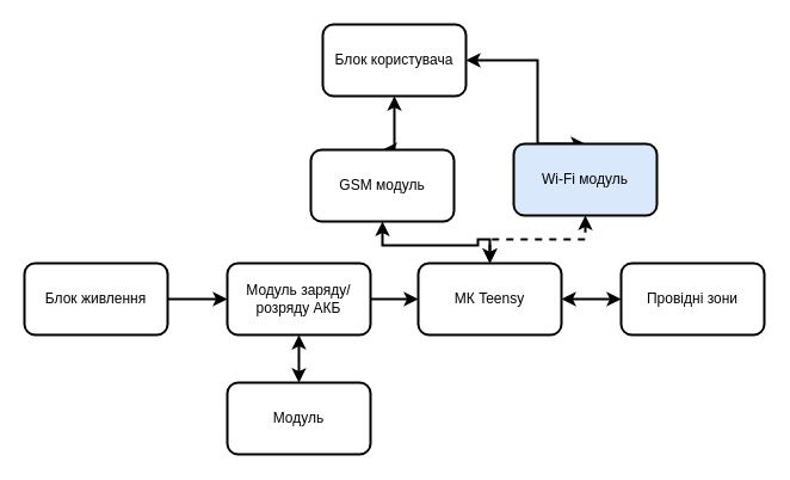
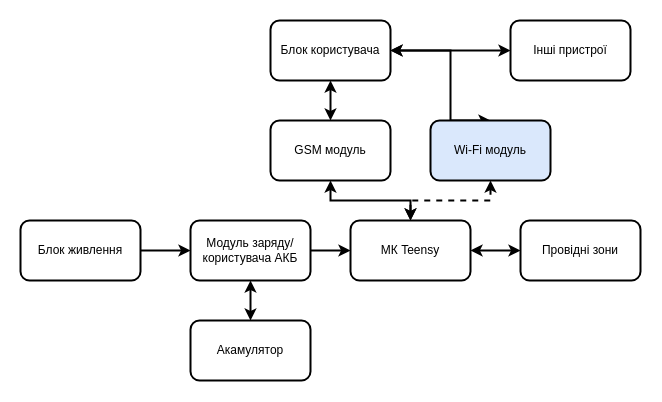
  <mxCell id="0" />
  <mxCell id="1" parent="0" />
  <mxCell id="2" value="" style="edgeStyle=orthogonalEdgeStyle;rounded=0;orthogonalLoop=1;jettySize=auto;html=1;startArrow=none;startFill=0;strokeWidth=2;" parent="1" source="3" target="11" edge="1"><mxGeometry relative="1" as="geometry" /></mxCell>
  <mxCell id="3" value="Блок живлення" style="rounded=1;whiteSpace=wrap;html=1;strokeWidth=2;" parent="1" vertex="1"><mxGeometry x="20" y="220" width="120" height="60" as="geometry" /></mxCell>
  <mxCell id="4" value="" style="edgeStyle=orthogonalEdgeStyle;rounded=0;orthogonalLoop=1;jettySize=auto;html=1;startArrow=classic;startFill=1;strokeWidth=2;entryX=0.5;entryY=0;entryDx=0;entryDy=0;" parent="1" source="5" target="7" edge="1"><mxGeometry relative="1" as="geometry"><mxPoint x="240" y="50" as="targetPoint" /><Array as="points"><mxPoint x="330" y="100" /><mxPoint x="330" y="100" /></Array></mxGeometry></mxCell>
  <mxCell id="5" value="Блок користувача" style="rounded=1;whiteSpace=wrap;html=1;strokeWidth=2;" parent="1" vertex="1"><mxGeometry x="270" y="20" width="120" height="60" as="geometry" /></mxCell>
  <mxCell id="6" value="" style="edgeStyle=orthogonalEdgeStyle;rounded=0;orthogonalLoop=1;jettySize=auto;html=1;startArrow=classic;startFill=1;strokeWidth=2;" parent="1" source="7" target="8" edge="1"><mxGeometry relative="1" as="geometry" /></mxCell>
- <mxCell id="7" value="GSM модуль" style="rounded=1;whiteSpace=wrap;html=1;strokeWidth=2;" parent="1" vertex="1"><mxGeometry x="260" y="125" width="120" height="60" as="geometry" /></mxCell>
+ <mxCell id="7" value="GSM модуль" style="rounded=1;whiteSpace=wrap;html=1;strokeWidth=2;" parent="1" vertex="1"><mxGeometry x="270" y="120" width="120" height="60" as="geometry" /></mxCell>
  <mxCell id="8" value="МК Teensy" style="rounded=1;whiteSpace=wrap;html=1;strokeWidth=2;" parent="1" vertex="1"><mxGeometry x="350" y="220" width="120" height="60" as="geometry" /></mxCell>
  <mxCell id="9" value="" style="edgeStyle=orthogonalEdgeStyle;rounded=0;orthogonalLoop=1;jettySize=auto;html=1;startArrow=none;startFill=0;strokeWidth=2;" parent="1" source="11" target="8" edge="1"><mxGeometry relative="1" as="geometry" /></mxCell>
  <mxCell id="10" value="" style="edgeStyle=orthogonalEdgeStyle;rounded=0;orthogonalLoop=1;jettySize=auto;html=1;startArrow=classic;startFill=1;strokeWidth=2;" parent="1" source="11" target="12" edge="1"><mxGeometry relative="1" as="geometry" /></mxCell>
- <mxCell id="11" value="Модуль заряду/розряду АКБ" style="rounded=1;whiteSpace=wrap;html=1;strokeWidth=2;" parent="1" vertex="1"><mxGeometry x="190" y="220" width="120" height="60" as="geometry" /></mxCell>
- <mxCell id="12" value="Модуль" style="rounded=1;whiteSpace=wrap;html=1;strokeWidth=2;" parent="1" vertex="1"><mxGeometry x="190" y="320" width="120" height="60" as="geometry" /></mxCell>
+ <mxCell id="11" value="Модуль заряду/користувача АКБ" style="rounded=1;whiteSpace=wrap;html=1;strokeWidth=2;" parent="1" vertex="1"><mxGeometry x="190" y="220" width="120" height="60" as="geometry" /></mxCell>
+ <mxCell id="12" value="Акамулятор" style="rounded=1;whiteSpace=wrap;html=1;strokeWidth=2;" parent="1" vertex="1"><mxGeometry x="190" y="320" width="120" height="60" as="geometry" /></mxCell>
  <mxCell id="13" value="" style="edgeStyle=orthogonalEdgeStyle;rounded=0;orthogonalLoop=1;jettySize=auto;html=1;startArrow=classic;startFill=1;strokeWidth=2;" parent="1" target="8" edge="1"><mxGeometry relative="1" as="geometry"><mxPoint x="520" y="250" as="sourcePoint" /><Array as="points"><mxPoint x="510" y="250" /><mxPoint x="510" y="250" /></Array></mxGeometry></mxCell>
  <mxCell id="14" value="Провідні зони" style="rounded=1;whiteSpace=wrap;html=1;strokeWidth=2;" parent="1" vertex="1"><mxGeometry x="520" y="220" width="120" height="60" as="geometry" /></mxCell>
  <mxCell id="15" value="" style="edgeStyle=orthogonalEdgeStyle;rounded=0;orthogonalLoop=1;jettySize=auto;html=1;startArrow=classic;startFill=1;strokeWidth=2;entryX=1;entryY=0.5;entryDx=0;entryDy=0;exitX=0.5;exitY=0;exitDx=0;exitDy=0;" parent="1" source="17" target="5" edge="1"><mxGeometry relative="1" as="geometry"><Array as="points"><mxPoint x="450" y="120" /><mxPoint x="450" y="50" /></Array></mxGeometry></mxCell>
  <mxCell id="16" value="" style="edgeStyle=orthogonalEdgeStyle;rounded=0;orthogonalLoop=1;jettySize=auto;html=1;startArrow=classic;startFill=1;strokeWidth=2;entryX=0.5;entryY=0;entryDx=0;entryDy=0;dashed=1;" parent="1" source="17" target="8" edge="1"><mxGeometry relative="1" as="geometry" /></mxCell>
  <mxCell id="17" value="Wi-Fi модуль" style="rounded=1;whiteSpace=wrap;html=1;strokeWidth=2;fillColor=#dae8fc;" parent="1" vertex="1"><mxGeometry x="430" y="120" width="120" height="60" as="geometry" /></mxCell>
+ <mxCell id="18" value="" style="edgeStyle=orthogonalEdgeStyle;rounded=0;orthogonalLoop=1;jettySize=auto;html=1;startArrow=classic;startFill=1;strokeWidth=2;" parent="1" source="19" target="5" edge="1"><mxGeometry relative="1" as="geometry" /></mxCell>
+ <mxCell id="19" value="Інші пристрої" style="rounded=1;whiteSpace=wrap;html=1;strokeWidth=2;" parent="1" vertex="1"><mxGeometry x="510" y="20" width="120" height="60" as="geometry" /></mxCell>
